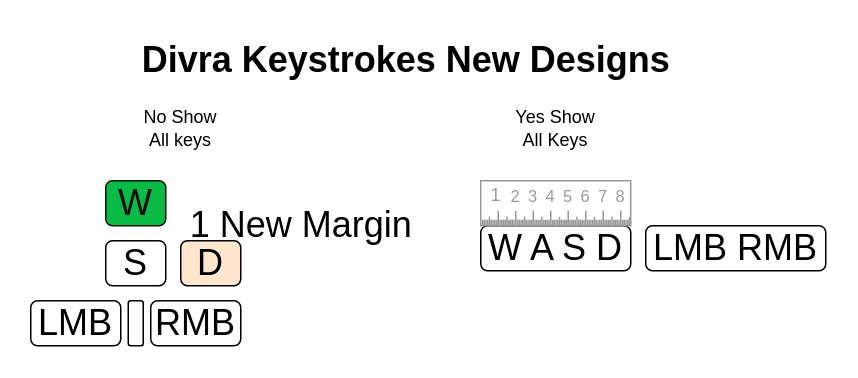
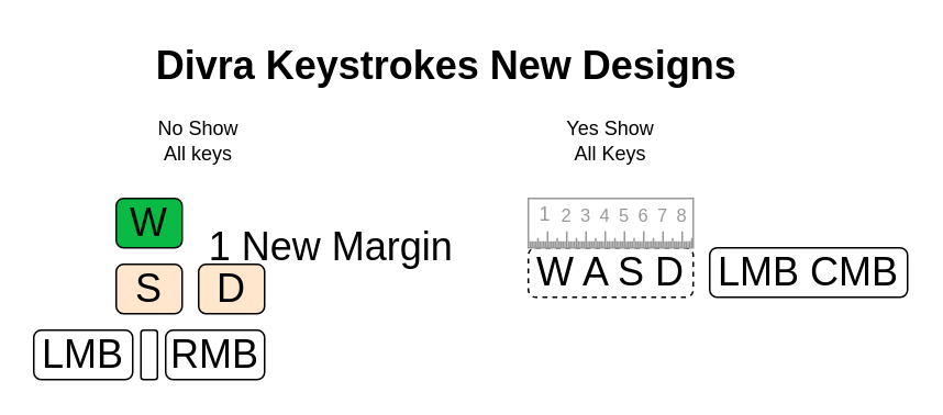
  <mxCell id="0" />
  <mxCell id="1" parent="0" />
  <mxCell id="2" value="Divra Keystrokes New Designs&lt;br&gt;" style="text;strokeColor=none;fillColor=none;html=1;fontSize=24;fontStyle=1;verticalAlign=middle;align=center;" parent="1" vertex="1"><mxGeometry x="220" y="20" width="100" height="40" as="geometry" /></mxCell>
  <mxCell id="3" value="No Show All keys" style="text;html=1;strokeColor=none;fillColor=none;align=center;verticalAlign=middle;whiteSpace=wrap;rounded=0;" parent="1" vertex="1"><mxGeometry x="90" y="70" width="60" height="30" as="geometry" /></mxCell>
  <mxCell id="4" value="Yes Show All Keys" style="text;html=1;strokeColor=none;fillColor=none;align=center;verticalAlign=middle;whiteSpace=wrap;rounded=0;" parent="1" vertex="1"><mxGeometry x="340" y="70" width="60" height="30" as="geometry" /></mxCell>
  <mxCell id="5" value="&lt;font color=&quot;#0a0a0a&quot; style=&quot;font-size: 24px;&quot;&gt;W&lt;/font&gt;" style="rounded=1;whiteSpace=wrap;html=1;fillColor=#09BA44;strokeColor=#0F0F0F;" parent="1" vertex="1"><mxGeometry x="70" y="120" width="40" height="30" as="geometry" /></mxCell>
- <mxCell id="6" value="&lt;span style=&quot;font-size: 24px;&quot;&gt;S&lt;/span&gt;" style="rounded=1;whiteSpace=wrap;html=1;" parent="1" vertex="1"><mxGeometry x="70" y="160" width="40" height="30" as="geometry" /></mxCell>
+ <mxCell id="6" value="&lt;span style=&quot;font-size: 24px;&quot;&gt;S&lt;/span&gt;" style="rounded=1;whiteSpace=wrap;html=1;fillColor=#ffe6cc;" parent="1" vertex="1"><mxGeometry x="70" y="160" width="40" height="30" as="geometry" /></mxCell>
  <mxCell id="7" value="1 New Margin" style="text;html=1;align=center;verticalAlign=middle;resizable=0;points=[];autosize=1;strokeColor=none;fillColor=none;fontSize=24;" parent="1" vertex="1"><mxGeometry x="110" y="130" width="180" height="40" as="geometry" /></mxCell>
  <mxCell id="8" value="&lt;span style=&quot;font-size: 24px;&quot;&gt;D&lt;/span&gt;" style="rounded=1;whiteSpace=wrap;html=1;fillColor=#ffe6cc;" parent="1" vertex="1"><mxGeometry x="120" y="160" width="40" height="30" as="geometry" /></mxCell>
  <mxCell id="9" value="&lt;span style=&quot;font-size: 24px;&quot;&gt;LMB&lt;/span&gt;" style="rounded=1;whiteSpace=wrap;html=1;" parent="1" vertex="1"><mxGeometry y="200" width="60" height="30" as="geometry" x="20" /></mxCell>
  <mxCell id="10" value="&lt;span style=&quot;font-size: 24px;&quot;&gt;RMB&lt;/span&gt;" style="rounded=1;whiteSpace=wrap;html=1;" parent="1" vertex="1"><mxGeometry x="100" y="200" width="60" height="30" as="geometry" /></mxCell>
  <mxCell id="11" value="" style="rounded=1;whiteSpace=wrap;html=1;arcSize=17;" parent="1" vertex="1"><mxGeometry x="85" y="200" width="10" height="30" as="geometry" /></mxCell>
- <mxCell id="12" value="&lt;span style=&quot;font-size: 24px;&quot;&gt;W A S D&lt;/span&gt;" style="rounded=1;whiteSpace=wrap;html=1;" parent="1" vertex="1"><mxGeometry x="320" y="150" width="100" height="30" as="geometry" /></mxCell>
- <mxCell id="13" value="&lt;span style=&quot;font-size: 24px;&quot;&gt;LMB RMB&lt;/span&gt;" style="rounded=1;whiteSpace=wrap;html=1;" parent="1" vertex="1"><mxGeometry x="430" y="150" width="120" height="30" as="geometry" /></mxCell>
+ <mxCell id="12" value="&lt;span style=&quot;font-size: 24px;&quot;&gt;W A S D&lt;/span&gt;" style="rounded=1;whiteSpace=wrap;html=1;dashed=1;" parent="1" vertex="1"><mxGeometry x="320" y="150" width="100" height="30" as="geometry" /></mxCell>
+ <mxCell id="13" value="&lt;span style=&quot;font-size: 24px;&quot;&gt;LMB CMB&lt;/span&gt;" style="rounded=1;whiteSpace=wrap;html=1;" parent="1" vertex="1"><mxGeometry x="430" y="150" width="120" height="30" as="geometry" /></mxCell>
  <mxCell id="14" value="1" style="strokeWidth=1;shadow=0;dashed=0;align=left;html=1;shape=mxgraph.mockup.misc.ruler2;dx=11.667;rulerOrient=down;unitSize=10;fontColor=#999999;spacingLeft=7.667;align=left;verticalAlign=middle;spacingBottom=10;spacingTop=0;spacingRight=0;spacing=0;strokeColor=#999999;" vertex="1" parent="1"><mxGeometry x="320" y="120" width="100" height="30" as="geometry" /></mxCell>
